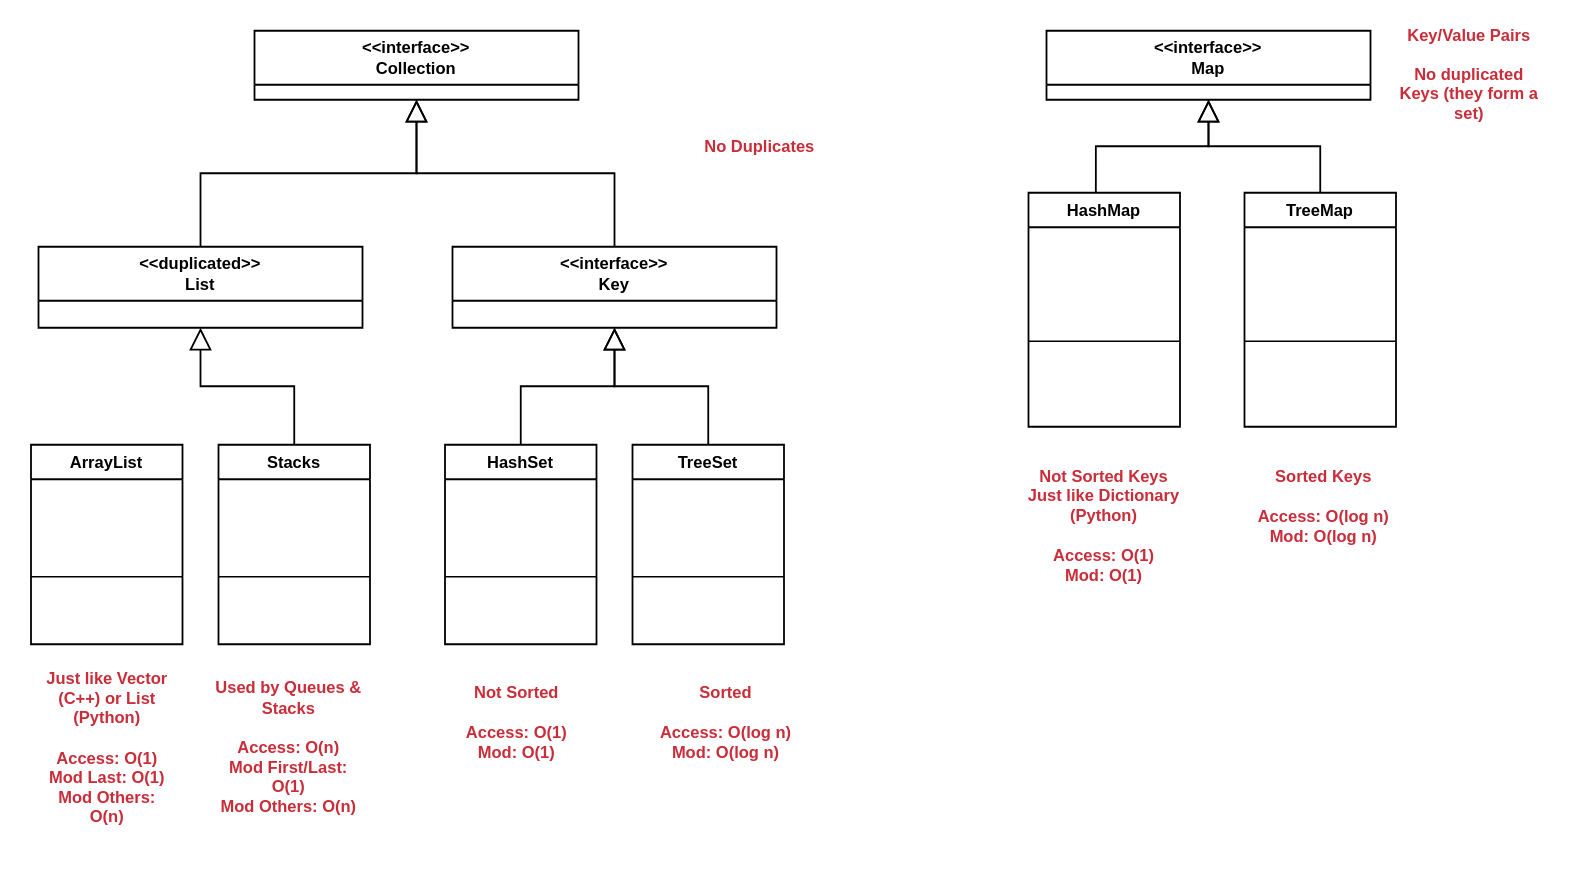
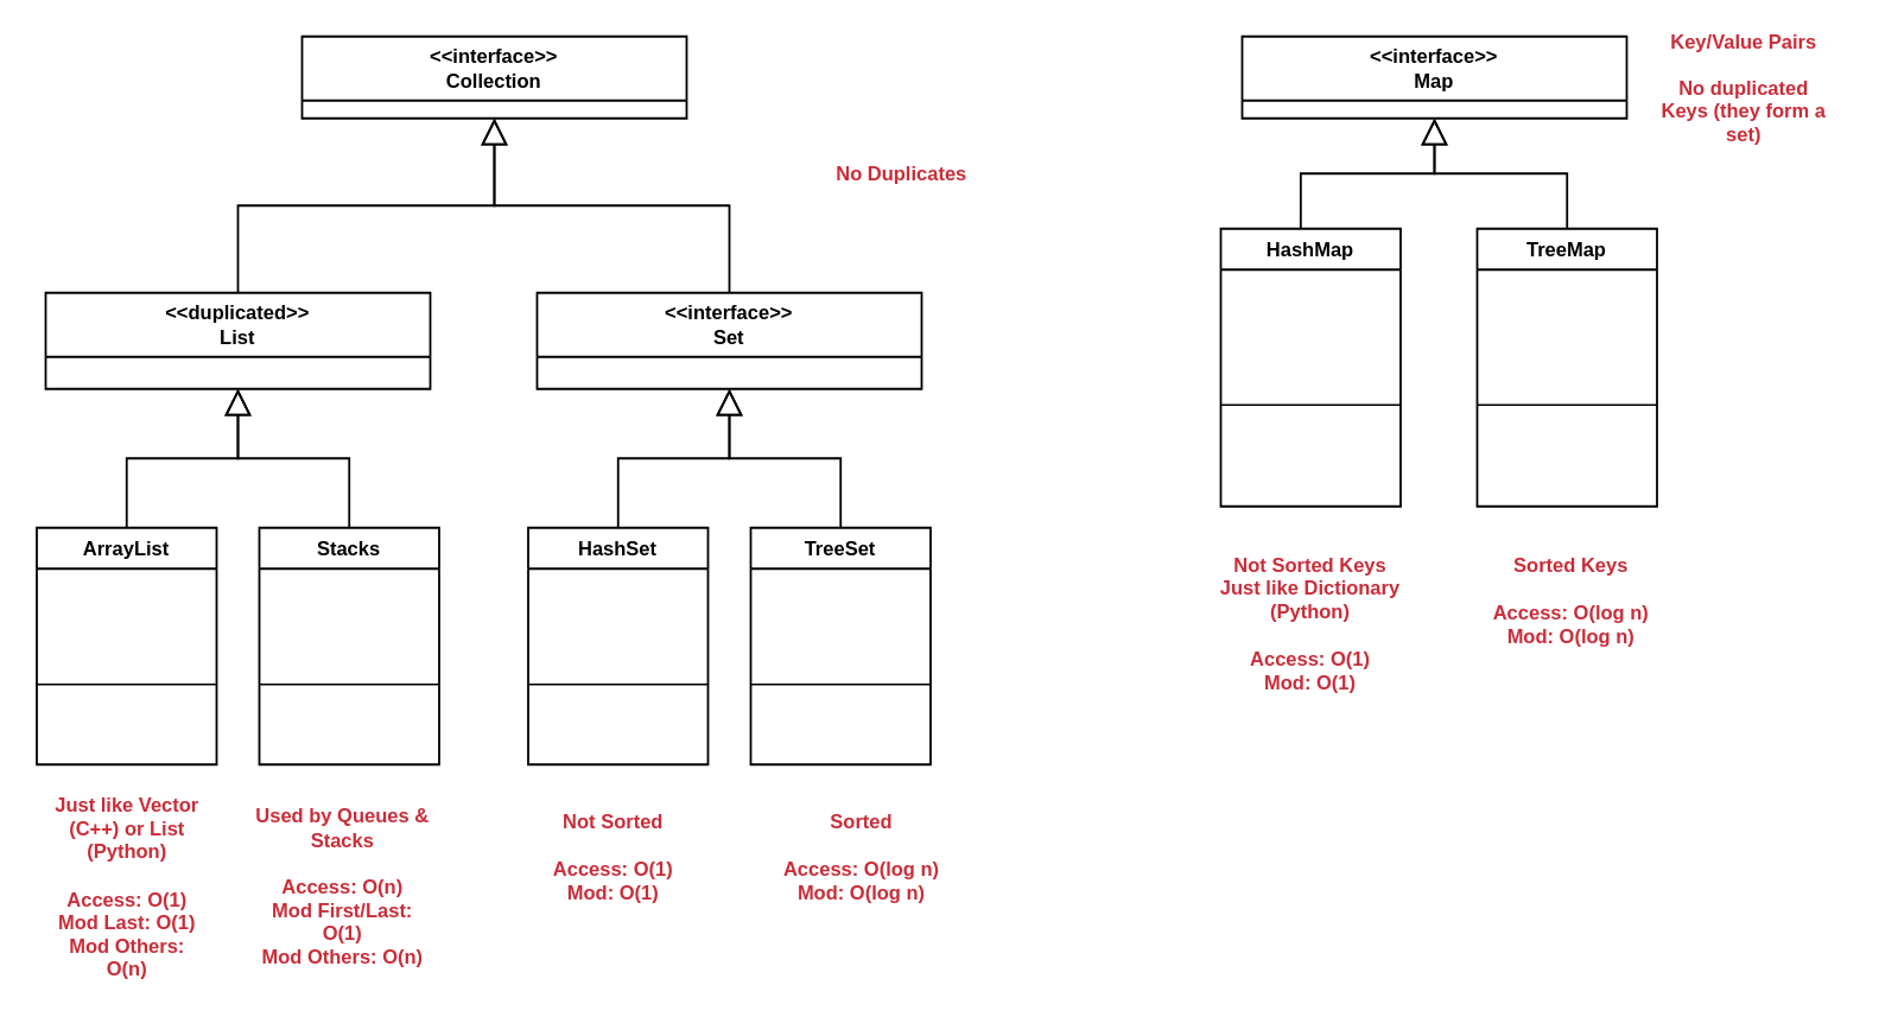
  <mxCell id="0" />
  <mxCell id="1" parent="0" />
  <mxCell id="2" value="&amp;lt;&amp;lt;interface&amp;gt;&amp;gt;&#10;Collection" style="html=1;whiteSpace=wrap;swimlane;childLayout=stackLayout;horizontal=1;startSize=26;horizontalStack=0;resizeParent=1;resizeParentMax=0;resizeLast=0;collapsible=1;marginBottom=0;swimlaneFillColor=#ffffff;startSize=36;fontSize=11;fontStyle=1;spacing=0;strokeOpacity=100;strokeWidth=1.2;" vertex="1" parent="1"><mxGeometry x="169" y="20" width="216" height="46" as="geometry" /></mxCell>
  <mxCell id="3" value="&amp;lt;&amp;lt;interface&amp;gt;&amp;gt;&#10;Map" style="html=1;whiteSpace=wrap;swimlane;childLayout=stackLayout;horizontal=1;startSize=26;horizontalStack=0;resizeParent=1;resizeParentMax=0;resizeLast=0;collapsible=1;marginBottom=0;swimlaneFillColor=#ffffff;startSize=36;fontSize=11;fontStyle=1;spacing=0;strokeOpacity=100;strokeWidth=1.2;" vertex="1" parent="1"><mxGeometry x="697" y="20" width="216" height="46" as="geometry" /></mxCell>
  <mxCell id="4" value="&amp;lt;&amp;lt;duplicated&amp;gt;&amp;gt;&#10;List" style="html=1;whiteSpace=wrap;swimlane;childLayout=stackLayout;horizontal=1;startSize=26;horizontalStack=0;resizeParent=1;resizeParentMax=0;resizeLast=0;collapsible=1;marginBottom=0;swimlaneFillColor=#ffffff;startSize=36;fontSize=11;fontStyle=1;spacing=0;strokeOpacity=100;strokeWidth=1.2;" vertex="1" parent="1"><mxGeometry x="25" y="164" width="216" height="54" as="geometry" /></mxCell>
- <mxCell id="5" value="&amp;lt;&amp;lt;interface&amp;gt;&amp;gt;&#10;Key" style="html=1;whiteSpace=wrap;swimlane;childLayout=stackLayout;horizontal=1;startSize=26;horizontalStack=0;resizeParent=1;resizeParentMax=0;resizeLast=0;collapsible=1;marginBottom=0;swimlaneFillColor=#ffffff;startSize=36;fontSize=11;fontStyle=1;spacing=0;strokeOpacity=100;strokeWidth=1.2;" vertex="1" parent="1"><mxGeometry x="301" y="164" width="216" height="54" as="geometry" /></mxCell>
+ <mxCell id="5" value="&amp;lt;&amp;lt;interface&amp;gt;&amp;gt;&#10;Set" style="html=1;whiteSpace=wrap;swimlane;childLayout=stackLayout;horizontal=1;startSize=26;horizontalStack=0;resizeParent=1;resizeParentMax=0;resizeLast=0;collapsible=1;marginBottom=0;swimlaneFillColor=#ffffff;startSize=36;fontSize=11;fontStyle=1;spacing=0;strokeOpacity=100;strokeWidth=1.2;" vertex="1" parent="1"><mxGeometry x="301" y="164" width="216" height="54" as="geometry" /></mxCell>
  <mxCell id="6" value="ArrayList" style="html=1;whiteSpace=wrap;swimlane;childLayout=stackLayout;horizontal=1;startSize=26;horizontalStack=0;resizeParent=1;resizeParentMax=0;resizeLast=0;collapsible=1;marginBottom=0;swimlaneFillColor=#ffffff;startSize=23;fontSize=11;fontColor=#000000;spacing=0;strokeOpacity=100;strokeWidth=1.2;" vertex="1" parent="1"><mxGeometry x="20" y="296" width="101" height="133" as="geometry" /></mxCell>
  <mxCell id="7" value="" style="part=1;resizeHeight=0;strokeColor=none;fillColor=none;align=left;verticalAlign=middle;spacingLeft=4;spacingRight=4;overflow=hidden;rotatable=0;points=[[0,0.5],[1,0.5]];portConstraint=eastwest;swimlaneFillColor=#ffffff;strokeOpacity=100;fontSize=11;" vertex="1" parent="6"><mxGeometry y="23" width="101" height="61" as="geometry" /></mxCell>
  <mxCell id="8" value="" style="line;strokeWidth=1;fillColor=none;align=left;verticalAlign=middle;spacingTop=-1;spacingLeft=3;spacingRight=3;rotatable=0;labelPosition=right;points=[];portConstraint=eastwest;" vertex="1" parent="6"><mxGeometry y="84" width="101" height="8" as="geometry" /></mxCell>
  <mxCell id="9" value="" style="part=1;resizeHeight=0;strokeColor=none;fillColor=none;align=left;verticalAlign=middle;spacingLeft=4;spacingRight=4;overflow=hidden;rotatable=0;points=[[0,0.5],[1,0.5]];portConstraint=eastwest;swimlaneFillColor=#ffffff;strokeOpacity=100;fontSize=11;" vertex="1" parent="6"><mxGeometry y="92" width="101" height="41" as="geometry" /></mxCell>
  <mxCell id="10" value="Stacks" style="html=1;whiteSpace=wrap;swimlane;childLayout=stackLayout;horizontal=1;startSize=26;horizontalStack=0;resizeParent=1;resizeParentMax=0;resizeLast=0;collapsible=1;marginBottom=0;swimlaneFillColor=#ffffff;startSize=23;fontSize=11;fontColor=#000000;spacing=0;strokeOpacity=100;strokeWidth=1.2;" vertex="1" parent="1"><mxGeometry x="145" y="296" width="101" height="133" as="geometry" /></mxCell>
  <mxCell id="11" value="" style="part=1;resizeHeight=0;strokeColor=none;fillColor=none;align=left;verticalAlign=middle;spacingLeft=4;spacingRight=4;overflow=hidden;rotatable=0;points=[[0,0.5],[1,0.5]];portConstraint=eastwest;swimlaneFillColor=#ffffff;strokeOpacity=100;fontSize=11;" vertex="1" parent="10"><mxGeometry y="23" width="101" height="61" as="geometry" /></mxCell>
  <mxCell id="12" value="" style="line;strokeWidth=1;fillColor=none;align=left;verticalAlign=middle;spacingTop=-1;spacingLeft=3;spacingRight=3;rotatable=0;labelPosition=right;points=[];portConstraint=eastwest;" vertex="1" parent="10"><mxGeometry y="84" width="101" height="8" as="geometry" /></mxCell>
  <mxCell id="13" value="" style="part=1;resizeHeight=0;strokeColor=none;fillColor=none;align=left;verticalAlign=middle;spacingLeft=4;spacingRight=4;overflow=hidden;rotatable=0;points=[[0,0.5],[1,0.5]];portConstraint=eastwest;swimlaneFillColor=#ffffff;strokeOpacity=100;fontSize=11;" vertex="1" parent="10"><mxGeometry y="92" width="101" height="41" as="geometry" /></mxCell>
  <mxCell id="14" value="HashSet" style="html=1;whiteSpace=wrap;swimlane;childLayout=stackLayout;horizontal=1;startSize=26;horizontalStack=0;resizeParent=1;resizeParentMax=0;resizeLast=0;collapsible=1;marginBottom=0;swimlaneFillColor=#ffffff;startSize=23;fontSize=11;fontColor=#000000;spacing=0;strokeOpacity=100;strokeWidth=1.2;" vertex="1" parent="1"><mxGeometry x="296" y="296" width="101" height="133" as="geometry" /></mxCell>
  <mxCell id="15" value="" style="part=1;resizeHeight=0;strokeColor=none;fillColor=none;align=left;verticalAlign=middle;spacingLeft=4;spacingRight=4;overflow=hidden;rotatable=0;points=[[0,0.5],[1,0.5]];portConstraint=eastwest;swimlaneFillColor=#ffffff;strokeOpacity=100;fontSize=11;" vertex="1" parent="14"><mxGeometry y="23" width="101" height="61" as="geometry" /></mxCell>
  <mxCell id="16" value="" style="line;strokeWidth=1;fillColor=none;align=left;verticalAlign=middle;spacingTop=-1;spacingLeft=3;spacingRight=3;rotatable=0;labelPosition=right;points=[];portConstraint=eastwest;" vertex="1" parent="14"><mxGeometry y="84" width="101" height="8" as="geometry" /></mxCell>
  <mxCell id="17" value="" style="part=1;resizeHeight=0;strokeColor=none;fillColor=none;align=left;verticalAlign=middle;spacingLeft=4;spacingRight=4;overflow=hidden;rotatable=0;points=[[0,0.5],[1,0.5]];portConstraint=eastwest;swimlaneFillColor=#ffffff;strokeOpacity=100;fontSize=11;" vertex="1" parent="14"><mxGeometry y="92" width="101" height="41" as="geometry" /></mxCell>
  <mxCell id="18" value="TreeSet" style="html=1;whiteSpace=wrap;swimlane;childLayout=stackLayout;horizontal=1;startSize=26;horizontalStack=0;resizeParent=1;resizeParentMax=0;resizeLast=0;collapsible=1;marginBottom=0;swimlaneFillColor=#ffffff;startSize=23;fontSize=11;fontColor=#000000;spacing=0;strokeOpacity=100;strokeWidth=1.2;" vertex="1" parent="1"><mxGeometry x="421" y="296" width="101" height="133" as="geometry" /></mxCell>
  <mxCell id="19" value="" style="part=1;resizeHeight=0;strokeColor=none;fillColor=none;align=left;verticalAlign=middle;spacingLeft=4;spacingRight=4;overflow=hidden;rotatable=0;points=[[0,0.5],[1,0.5]];portConstraint=eastwest;swimlaneFillColor=#ffffff;strokeOpacity=100;fontSize=11;" vertex="1" parent="18"><mxGeometry y="23" width="101" height="61" as="geometry" /></mxCell>
  <mxCell id="20" value="" style="line;strokeWidth=1;fillColor=none;align=left;verticalAlign=middle;spacingTop=-1;spacingLeft=3;spacingRight=3;rotatable=0;labelPosition=right;points=[];portConstraint=eastwest;" vertex="1" parent="18"><mxGeometry y="84" width="101" height="8" as="geometry" /></mxCell>
  <mxCell id="21" value="" style="part=1;resizeHeight=0;strokeColor=none;fillColor=none;align=left;verticalAlign=middle;spacingLeft=4;spacingRight=4;overflow=hidden;rotatable=0;points=[[0,0.5],[1,0.5]];portConstraint=eastwest;swimlaneFillColor=#ffffff;strokeOpacity=100;fontSize=11;" vertex="1" parent="18"><mxGeometry y="92" width="101" height="41" as="geometry" /></mxCell>
  <mxCell id="22" value="" style="html=1;jettySize=18;fontSize=11;strokeWidth=1.2;rounded=1;arcSize=0;edgeStyle=orthogonalEdgeStyle;startArrow=none;endArrow=block;endFill=0;endSize=12;exitX=0.5;exitY=-0.008;exitPerimeter=1;entryX=0.5;entryY=1.01;entryPerimeter=1;" edge="1" parent="1" source="4" target="2"><mxGeometry width="100" height="100" relative="1" as="geometry" /></mxCell>
  <mxCell id="23" value="" style="html=1;jettySize=18;fontSize=11;strokeWidth=1.2;rounded=1;arcSize=0;edgeStyle=orthogonalEdgeStyle;startArrow=none;endArrow=block;endFill=0;endSize=12;exitX=0.5;exitY=-0.008;exitPerimeter=1;entryX=0.5;entryY=1.01;entryPerimeter=1;" edge="1" parent="1" source="5" target="2"><mxGeometry width="100" height="100" relative="1" as="geometry" /></mxCell>
+ <mxCell id="24" value="" style="html=1;jettySize=18;fontSize=11;strokeWidth=1.2;rounded=1;arcSize=0;edgeStyle=orthogonalEdgeStyle;startArrow=none;endArrow=block;endFill=0;endSize=12;exitX=0.5;exitY=-0.004;exitPerimeter=1;entryX=0.5;entryY=1.008;entryPerimeter=1;" edge="1" parent="1" source="6" target="4"><mxGeometry width="100" height="100" relative="1" as="geometry" /></mxCell>
  <mxCell id="25" value="" style="html=1;jettySize=18;fontSize=11;strokeWidth=1.2;rounded=1;arcSize=0;edgeStyle=orthogonalEdgeStyle;startArrow=none;endArrow=block;endFill=0;endSize=12;exitX=0.5;exitY=-0.004;exitPerimeter=1;entryX=0.5;entryY=1.008;entryPerimeter=1;" edge="1" parent="1" source="10" target="4"><mxGeometry width="100" height="100" relative="1" as="geometry" /></mxCell>
  <mxCell id="26" value="" style="html=1;jettySize=18;fontSize=11;strokeWidth=1.2;rounded=1;arcSize=0;edgeStyle=orthogonalEdgeStyle;startArrow=none;endArrow=block;endFill=0;endSize=12;exitX=0.5;exitY=-0.004;exitPerimeter=1;entryX=0.5;entryY=1.008;entryPerimeter=1;" edge="1" parent="1" source="14" target="5"><mxGeometry width="100" height="100" relative="1" as="geometry" /></mxCell>
  <mxCell id="27" value="" style="html=1;jettySize=18;fontSize=11;strokeWidth=1.2;rounded=1;arcSize=0;edgeStyle=orthogonalEdgeStyle;startArrow=none;endArrow=block;endFill=0;endSize=12;exitX=0.5;exitY=-0.004;exitPerimeter=1;entryX=0.5;entryY=1.008;entryPerimeter=1;" edge="1" parent="1" source="18" target="5"><mxGeometry width="100" height="100" relative="1" as="geometry" /></mxCell>
  <mxCell id="28" value="HashMap" style="html=1;whiteSpace=wrap;swimlane;childLayout=stackLayout;horizontal=1;startSize=26;horizontalStack=0;resizeParent=1;resizeParentMax=0;resizeLast=0;collapsible=1;marginBottom=0;swimlaneFillColor=#ffffff;startSize=23;fontSize=11;fontColor=#000000;spacing=0;strokeOpacity=100;strokeWidth=1.2;" vertex="1" parent="1"><mxGeometry x="685" y="128" width="101" height="156" as="geometry" /></mxCell>
  <mxCell id="29" value="" style="part=1;resizeHeight=0;strokeColor=none;fillColor=none;align=left;verticalAlign=middle;spacingLeft=4;spacingRight=4;overflow=hidden;rotatable=0;points=[[0,0.5],[1,0.5]];portConstraint=eastwest;swimlaneFillColor=#ffffff;strokeOpacity=100;fontSize=11;" vertex="1" parent="28"><mxGeometry y="23" width="101" height="72" as="geometry" /></mxCell>
  <mxCell id="30" value="" style="line;strokeWidth=1;fillColor=none;align=left;verticalAlign=middle;spacingTop=-1;spacingLeft=3;spacingRight=3;rotatable=0;labelPosition=right;points=[];portConstraint=eastwest;" vertex="1" parent="28"><mxGeometry y="95" width="101" height="8" as="geometry" /></mxCell>
  <mxCell id="31" value="" style="part=1;resizeHeight=0;strokeColor=none;fillColor=none;align=left;verticalAlign=middle;spacingLeft=4;spacingRight=4;overflow=hidden;rotatable=0;points=[[0,0.5],[1,0.5]];portConstraint=eastwest;swimlaneFillColor=#ffffff;strokeOpacity=100;fontSize=11;" vertex="1" parent="28"><mxGeometry y="103" width="101" height="53" as="geometry" /></mxCell>
  <mxCell id="32" value="TreeMap" style="html=1;whiteSpace=wrap;swimlane;childLayout=stackLayout;horizontal=1;startSize=26;horizontalStack=0;resizeParent=1;resizeParentMax=0;resizeLast=0;collapsible=1;marginBottom=0;swimlaneFillColor=#ffffff;startSize=23;fontSize=11;fontColor=#000000;spacing=0;strokeOpacity=100;strokeWidth=1.2;" vertex="1" parent="1"><mxGeometry x="829" y="128" width="101" height="156" as="geometry" /></mxCell>
  <mxCell id="33" value="" style="part=1;resizeHeight=0;strokeColor=none;fillColor=none;align=left;verticalAlign=middle;spacingLeft=4;spacingRight=4;overflow=hidden;rotatable=0;points=[[0,0.5],[1,0.5]];portConstraint=eastwest;swimlaneFillColor=#ffffff;strokeOpacity=100;fontSize=11;" vertex="1" parent="32"><mxGeometry y="23" width="101" height="72" as="geometry" /></mxCell>
  <mxCell id="34" value="" style="line;strokeWidth=1;fillColor=none;align=left;verticalAlign=middle;spacingTop=-1;spacingLeft=3;spacingRight=3;rotatable=0;labelPosition=right;points=[];portConstraint=eastwest;" vertex="1" parent="32"><mxGeometry y="95" width="101" height="8" as="geometry" /></mxCell>
  <mxCell id="35" value="" style="part=1;resizeHeight=0;strokeColor=none;fillColor=none;align=left;verticalAlign=middle;spacingLeft=4;spacingRight=4;overflow=hidden;rotatable=0;points=[[0,0.5],[1,0.5]];portConstraint=eastwest;swimlaneFillColor=#ffffff;strokeOpacity=100;fontSize=11;" vertex="1" parent="32"><mxGeometry y="103" width="101" height="53" as="geometry" /></mxCell>
  <mxCell id="36" value="" style="html=1;jettySize=18;fontSize=11;strokeWidth=1.2;rounded=1;arcSize=0;edgeStyle=orthogonalEdgeStyle;startArrow=none;endArrow=block;endFill=0;endSize=12;exitX=0.444;exitY=-0.004;exitPerimeter=1;entryX=0.5;entryY=1.01;entryPerimeter=1;" edge="1" parent="1" source="28" target="3"><mxGeometry width="100" height="100" relative="1" as="geometry" /></mxCell>
  <mxCell id="37" value="" style="html=1;jettySize=18;fontSize=11;strokeWidth=1.2;rounded=1;arcSize=0;edgeStyle=orthogonalEdgeStyle;startArrow=none;endArrow=block;endFill=0;endSize=12;exitX=0.5;exitY=-0.004;exitPerimeter=1;entryX=0.5;entryY=1.01;entryPerimeter=1;" edge="1" parent="1" source="32" target="3"><mxGeometry width="100" height="100" relative="1" as="geometry" /></mxCell>
  <mxCell id="38" value="No Duplicates" style="html=1;whiteSpace=wrap;;fontSize=11;fontColor=#c92d39;fontStyle=1;spacing=5;strokeOpacity=0;fillOpacity=0;fillColor=#ffffff;strokeWidth=1.2;" vertex="1" parent="1"><mxGeometry x="458" y="85" width="96" height="24" as="geometry" /></mxCell>
  <mxCell id="39" value="Sorted&#10;&#10;Access: O(log n)&#10;Mod: O(log n)" style="html=1;whiteSpace=wrap;;fontSize=11;fontColor=#c92d39;fontStyle=1;spacing=5;strokeOpacity=0;fillOpacity=0;fillColor=#ffffff;strokeWidth=1.2;" vertex="1" parent="1"><mxGeometry x="421" y="452" width="125" height="58" as="geometry" /></mxCell>
  <mxCell id="40" value="Not Sorted&#10;&#10;Access: O(1)&#10;Mod: O(1)" style="html=1;whiteSpace=wrap;;fontSize=11;fontColor=#c92d39;fontStyle=1;spacing=5;strokeOpacity=0;fillOpacity=0;fillColor=#ffffff;strokeWidth=1.2;" vertex="1" parent="1"><mxGeometry x="296" y="452" width="96" height="58" as="geometry" /></mxCell>
  <mxCell id="41" value="Key/Value Pairs&#10;&#10;No duplicated Keys (they form a set)" style="html=1;whiteSpace=wrap;;fontSize=11;fontColor=#c92d39;fontStyle=1;spacing=5;strokeOpacity=0;fillOpacity=0;fillColor=#ffffff;strokeWidth=1.2;" vertex="1" parent="1"><mxGeometry x="925" y="20" width="108" height="58" as="geometry" /></mxCell>
  <mxCell id="42" value="Sorted Keys&#10;&#10;Access: O(log n)&#10;Mod: O(log n)" style="html=1;whiteSpace=wrap;;fontSize=11;fontColor=#c92d39;fontStyle=1;spacing=5;strokeOpacity=0;fillOpacity=0;fillColor=#ffffff;strokeWidth=1.2;" vertex="1" parent="1"><mxGeometry x="834" y="308" width="96" height="58" as="geometry" /></mxCell>
  <mxCell id="43" value="Not Sorted Keys&#10;Just like Dictionary (Python)&#10;&#10;Access: O(1)&#10;Mod: O(1)" style="html=1;whiteSpace=wrap;;fontSize=11;fontColor=#c92d39;fontStyle=1;spacing=5;strokeOpacity=0;fillOpacity=0;fillColor=#ffffff;strokeWidth=1.2;" vertex="1" parent="1"><mxGeometry x="679" y="308" width="113" height="84" as="geometry" /></mxCell>
  <mxCell id="44" value="Just like Vector (C++) or List (Python)&#10;&#10;Access: O(1)&#10; Mod Last: O(1)&#10;Mod Others: O(n)" style="html=1;whiteSpace=wrap;;fontSize=11;fontColor=#c92d39;fontStyle=1;spacing=5;strokeOpacity=0;fillOpacity=0;fillColor=#ffffff;strokeWidth=1.2;" vertex="1" parent="1"><mxGeometry x="23" y="435" width="96" height="125" as="geometry" /></mxCell>
  <mxCell id="45" value="Used by Queues &amp; Stacks&#10;&#10;Access: O(n)&#10;Mod First/Last: O(1)&#10;Mod Others: O(n)" style="html=1;whiteSpace=wrap;;fontSize=11;fontColor=#c92d39;fontStyle=1;spacing=5;strokeOpacity=0;fillOpacity=0;fillColor=#ffffff;strokeWidth=1.2;" vertex="1" parent="1"><mxGeometry x="138" y="449" width="108" height="97" as="geometry" /></mxCell>
